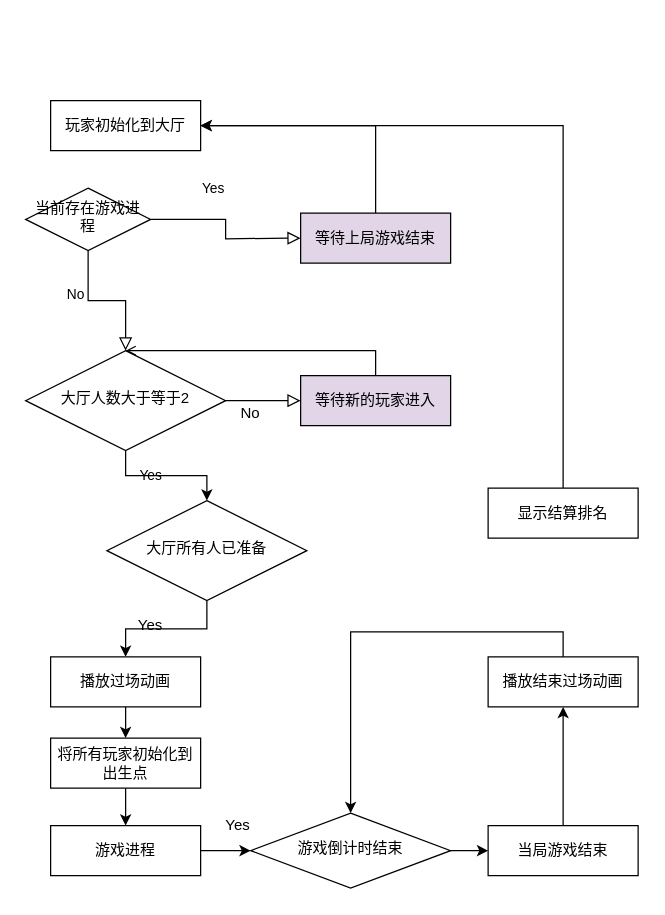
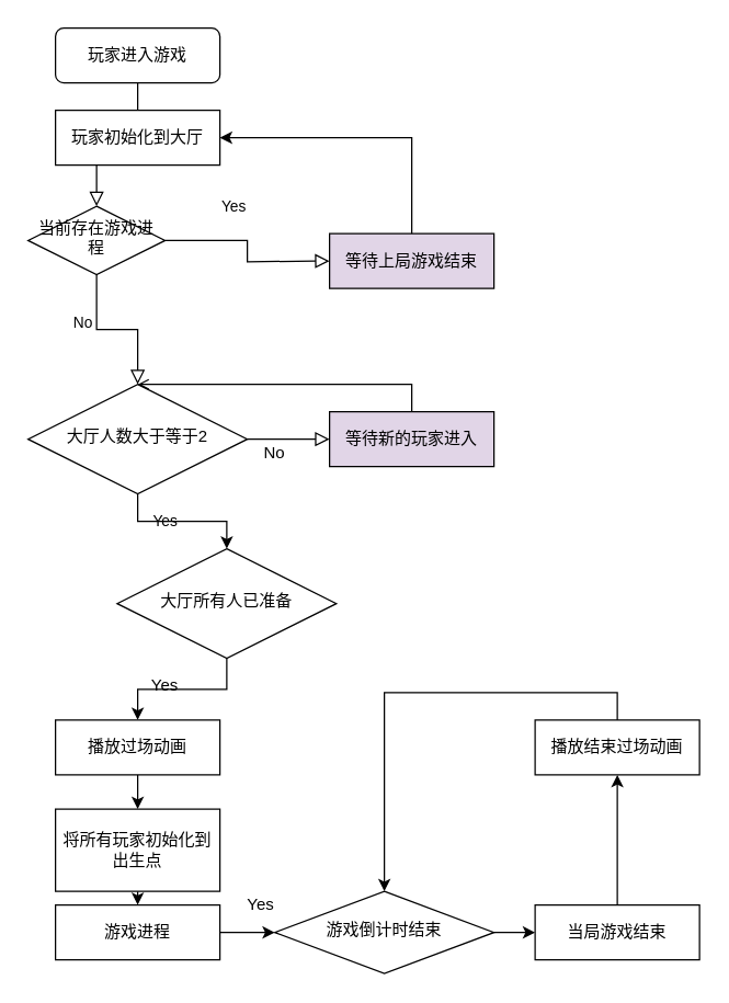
  <mxCell id="0" />
  <mxCell id="1" parent="0" />
+ <mxCell id="2" value="" style="rounded=0;html=1;jettySize=auto;orthogonalLoop=1;fontSize=11;endArrow=block;endFill=0;endSize=8;strokeWidth=1;shadow=0;labelBackgroundColor=none;edgeStyle=orthogonalEdgeStyle;" parent="1" source="3" target="6" edge="1"><mxGeometry relative="1" as="geometry" /></mxCell>
+ <mxCell id="3" value="玩家进入游戏" style="rounded=1;whiteSpace=wrap;html=1;fontSize=12;glass=0;strokeWidth=1;shadow=0;" parent="1" vertex="1"><mxGeometry x="40" y="20" width="120" height="40" as="geometry" /></mxCell>
  <mxCell id="4" value="Yes" style="rounded=0;html=1;jettySize=auto;orthogonalLoop=1;fontSize=11;endArrow=block;endFill=0;endSize=8;strokeWidth=1;shadow=0;labelBackgroundColor=none;edgeStyle=orthogonalEdgeStyle;" parent="1" source="6" target="9" edge="1"><mxGeometry x="-1" y="112" relative="1" as="geometry"><mxPoint x="-12" y="-50" as="offset" /></mxGeometry></mxCell>
  <mxCell id="5" value="No" style="edgeStyle=orthogonalEdgeStyle;rounded=0;html=1;jettySize=auto;orthogonalLoop=1;fontSize=11;endArrow=block;endFill=0;endSize=8;strokeWidth=1;shadow=0;labelBackgroundColor=none;" parent="1" source="6" edge="1"><mxGeometry x="-1" y="-85" relative="1" as="geometry"><mxPoint x="-60" y="-25" as="offset" /><mxPoint x="240" y="190" as="targetPoint" /></mxGeometry></mxCell>
  <mxCell id="6" value="当前存在游戏进程" style="rhombus;whiteSpace=wrap;html=1;shadow=0;fontFamily=Helvetica;fontSize=12;align=center;strokeWidth=1;spacing=6;spacingTop=-4;" parent="1" vertex="1"><mxGeometry x="20" y="150" width="100" height="50" as="geometry" /></mxCell>
  <mxCell id="7" value="Yes" style="edgeStyle=orthogonalEdgeStyle;rounded=0;html=1;jettySize=auto;orthogonalLoop=1;fontSize=11;endArrow=block;endFill=0;endSize=8;strokeWidth=1;shadow=0;labelBackgroundColor=none;" parent="1" source="9" edge="1"><mxGeometry x="-1" y="-85" relative="1" as="geometry"><mxPoint x="-60" y="-25" as="offset" /><mxPoint x="240" y="320" as="targetPoint" /></mxGeometry></mxCell>
  <mxCell id="8" style="edgeStyle=orthogonalEdgeStyle;rounded=0;orthogonalLoop=1;jettySize=auto;html=1;exitX=0.5;exitY=1;exitDx=0;exitDy=0;entryX=0.5;entryY=0;entryDx=0;entryDy=0;" edge="1" parent="1" source="9" target="14"><mxGeometry relative="1" as="geometry" /></mxCell>
  <mxCell id="9" value="大厅人数大于等于2" style="rhombus;whiteSpace=wrap;html=1;shadow=0;fontFamily=Helvetica;fontSize=12;align=center;strokeWidth=1;spacing=6;spacingTop=-4;" parent="1" vertex="1"><mxGeometry x="20" y="280" width="160" height="80" as="geometry" /></mxCell>
  <mxCell id="10" value="玩家初始化到大厅" style="rounded=0;whiteSpace=wrap;html=1;" vertex="1" parent="1"><mxGeometry x="40" y="80" width="120" height="40" as="geometry" /></mxCell>
  <mxCell id="11" style="edgeStyle=orthogonalEdgeStyle;rounded=0;orthogonalLoop=1;jettySize=auto;html=1;exitX=0.5;exitY=0;exitDx=0;exitDy=0;entryX=1;entryY=0.5;entryDx=0;entryDy=0;" edge="1" parent="1" source="12" target="10"><mxGeometry relative="1" as="geometry" /></mxCell>
  <mxCell id="12" value="等待上局游戏结束" style="rounded=0;whiteSpace=wrap;html=1;fillColor=#e1d5e7;" vertex="1" parent="1"><mxGeometry x="240" y="170" width="120" height="40" as="geometry" /></mxCell>
  <mxCell id="13" style="edgeStyle=orthogonalEdgeStyle;rounded=0;orthogonalLoop=1;jettySize=auto;html=1;exitX=0.5;exitY=1;exitDx=0;exitDy=0;entryX=0.5;entryY=0;entryDx=0;entryDy=0;" edge="1" parent="1" source="14" target="17"><mxGeometry relative="1" as="geometry"><mxPoint x="100" y="520" as="targetPoint" /></mxGeometry></mxCell>
  <mxCell id="14" value="大厅所有人已准备" style="rhombus;whiteSpace=wrap;html=1;shadow=0;fontFamily=Helvetica;fontSize=12;align=center;strokeWidth=1;spacing=6;spacingTop=-4;" vertex="1" parent="1"><mxGeometry x="85" y="400" width="160" height="80" as="geometry" /></mxCell>
  <mxCell id="15" value="Yes" style="text;html=1;strokeColor=none;fillColor=none;align=center;verticalAlign=middle;whiteSpace=wrap;rounded=0;" vertex="1" parent="1"><mxGeometry x="100" y="490" width="40" height="20" as="geometry" /></mxCell>
  <mxCell id="16" style="edgeStyle=orthogonalEdgeStyle;rounded=0;orthogonalLoop=1;jettySize=auto;html=1;exitX=0.5;exitY=1;exitDx=0;exitDy=0;entryX=0.5;entryY=0;entryDx=0;entryDy=0;" edge="1" parent="1" source="17" target="23"><mxGeometry relative="1" as="geometry" /></mxCell>
  <mxCell id="17" value="播放过场动画" style="rounded=0;whiteSpace=wrap;html=1;" vertex="1" parent="1"><mxGeometry x="40" y="525" width="120" height="40" as="geometry" /></mxCell>
  <mxCell id="18" style="edgeStyle=orthogonalEdgeStyle;rounded=0;orthogonalLoop=1;jettySize=auto;html=1;exitX=0.5;exitY=0;exitDx=0;exitDy=0;entryX=0.5;entryY=0;entryDx=0;entryDy=0;endArrow=open;" edge="1" parent="1" source="19" target="9"><mxGeometry relative="1" as="geometry" /></mxCell>
  <mxCell id="19" value="等待新的玩家进入" style="rounded=0;whiteSpace=wrap;html=1;fillColor=#e1d5e7;" vertex="1" parent="1"><mxGeometry x="240" y="300" width="120" height="40" as="geometry" /></mxCell>
  <mxCell id="20" style="edgeStyle=orthogonalEdgeStyle;rounded=0;orthogonalLoop=1;jettySize=auto;html=1;exitX=0.5;exitY=1;exitDx=0;exitDy=0;" edge="1" parent="1" source="14" target="14"><mxGeometry relative="1" as="geometry" /></mxCell>
  <mxCell id="21" value="No" style="text;html=1;strokeColor=none;fillColor=none;align=center;verticalAlign=middle;whiteSpace=wrap;rounded=0;" vertex="1" parent="1"><mxGeometry x="180" y="320" width="40" height="20" as="geometry" /></mxCell>
  <mxCell id="22" style="edgeStyle=orthogonalEdgeStyle;rounded=0;orthogonalLoop=1;jettySize=auto;html=1;exitX=0.5;exitY=1;exitDx=0;exitDy=0;entryX=0.5;entryY=0;entryDx=0;entryDy=0;" edge="1" parent="1" source="23" target="25"><mxGeometry relative="1" as="geometry" /></mxCell>
- <mxCell id="23" value="将所有玩家初始化到出生点" style="rounded=0;whiteSpace=wrap;html=1;" vertex="1" parent="1"><mxGeometry x="40" y="590" width="120" height="40" as="geometry" /></mxCell>
+ <mxCell id="23" value="将所有玩家初始化到出生点" style="rounded=0;whiteSpace=wrap;html=1;" vertex="1" parent="1"><mxGeometry x="40" y="590" width="120" height="60" as="geometry" /></mxCell>
  <mxCell id="24" style="edgeStyle=orthogonalEdgeStyle;rounded=0;orthogonalLoop=1;jettySize=auto;html=1;exitX=1;exitY=0.5;exitDx=0;exitDy=0;entryX=0;entryY=0.5;entryDx=0;entryDy=0;" edge="1" parent="1" source="25" target="27"><mxGeometry relative="1" as="geometry" /></mxCell>
  <mxCell id="25" value="游戏进程" style="rounded=0;whiteSpace=wrap;html=1;" vertex="1" parent="1"><mxGeometry x="40" y="660" width="120" height="40" as="geometry" /></mxCell>
  <mxCell id="26" style="edgeStyle=orthogonalEdgeStyle;rounded=0;orthogonalLoop=1;jettySize=auto;html=1;exitX=1;exitY=0.5;exitDx=0;exitDy=0;" edge="1" parent="1" source="27" target="30"><mxGeometry relative="1" as="geometry" /></mxCell>
  <mxCell id="27" value="游戏倒计时结束" style="rhombus;whiteSpace=wrap;html=1;shadow=0;fontFamily=Helvetica;fontSize=12;align=center;strokeWidth=1;spacing=6;spacingTop=-4;" vertex="1" parent="1"><mxGeometry x="200" y="650" width="160" height="60" as="geometry" /></mxCell>
  <mxCell id="28" value="Yes" style="text;html=1;strokeColor=none;fillColor=none;align=center;verticalAlign=middle;whiteSpace=wrap;rounded=0;" vertex="1" parent="1"><mxGeometry x="170" y="650" width="40" height="20" as="geometry" /></mxCell>
  <mxCell id="29" style="edgeStyle=orthogonalEdgeStyle;rounded=0;orthogonalLoop=1;jettySize=auto;html=1;exitX=0.5;exitY=0;exitDx=0;exitDy=0;entryX=0.5;entryY=1;entryDx=0;entryDy=0;" edge="1" parent="1" source="30" target="32"><mxGeometry relative="1" as="geometry" /></mxCell>
  <mxCell id="30" value="当局游戏结束" style="rounded=0;whiteSpace=wrap;html=1;" vertex="1" parent="1"><mxGeometry x="390" y="660" width="120" height="40" as="geometry" /></mxCell>
  <mxCell id="31" style="edgeStyle=orthogonalEdgeStyle;rounded=0;orthogonalLoop=1;jettySize=auto;html=1;exitX=0.5;exitY=0;exitDx=0;exitDy=0;" edge="1" parent="1" source="32" target="27"><mxGeometry relative="1" as="geometry" /></mxCell>
  <mxCell id="32" value="播放结束过场动画" style="rounded=0;whiteSpace=wrap;html=1;" vertex="1" parent="1"><mxGeometry x="390" y="525" width="120" height="40" as="geometry" /></mxCell>
- <mxCell id="33" style="edgeStyle=orthogonalEdgeStyle;rounded=0;orthogonalLoop=1;jettySize=auto;html=1;exitX=0.5;exitY=0;exitDx=0;exitDy=0;entryX=1;entryY=0.5;entryDx=0;entryDy=0;" edge="1" parent="1" source="34" target="10"><mxGeometry relative="1" as="geometry" /></mxCell>
- <mxCell id="34" value="显示结算排名" style="rounded=0;whiteSpace=wrap;html=1;" vertex="1" parent="1"><mxGeometry x="390" y="390" width="120" height="40" as="geometry" /></mxCell>
